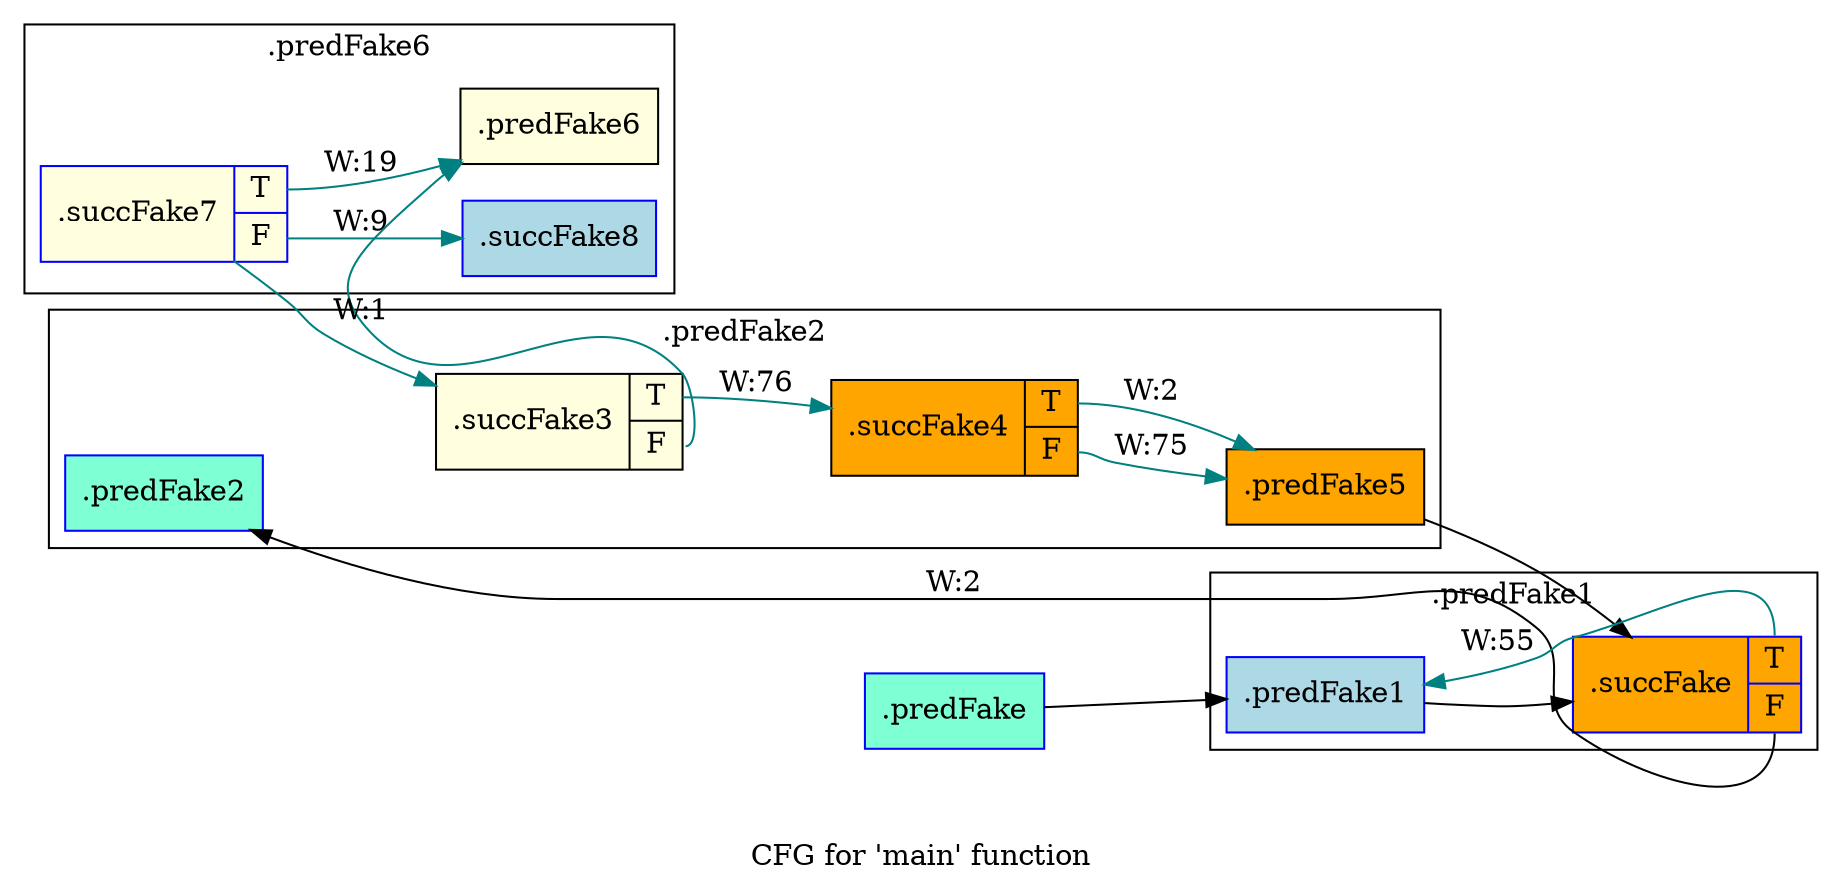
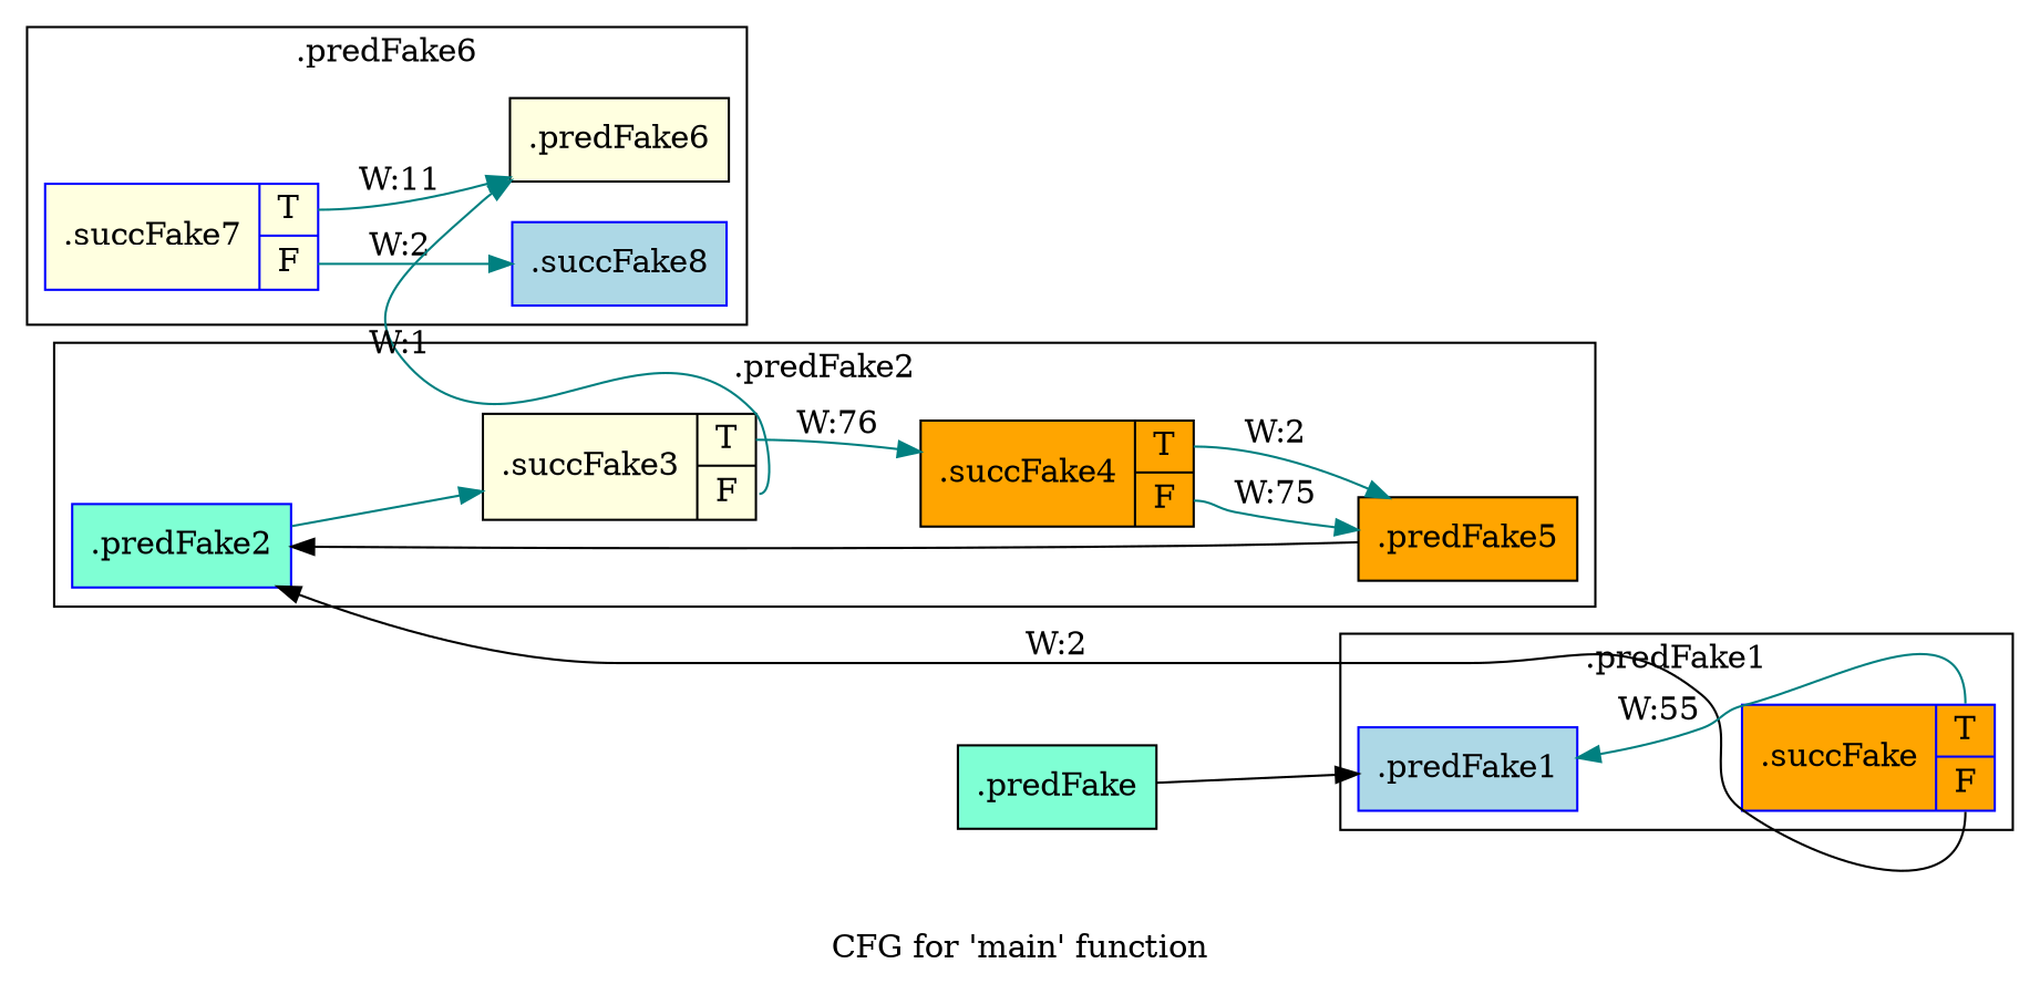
  digraph {
    label="CFG for 'main' function"
    rankdir=LR
    node [color=blue filename="../../../../../Sources/conv/tb_conv.cpp" fillcolor=lightyellow linenumber=137 shape=record style=filled]
    edge [color=teal execusionnum=1 filename="../../../../../Sources/conv/tb_conv.cpp"]
    n1 [fillcolor=lightblue label="{.succFake8}" linenumber=146]
    n2 [color=black label="{.predFake6}"]
    n3 [label="{.succFake7|{<s0>T|<s1>F}}"]
    n4 [fillcolor=aquamarine label="{.predFake2}" linenumber=124]
    n5 [color=black label="{.succFake3|{<s0>T|<s1>F}}" linenumber=124]
    n6 [color=black fillcolor=orange label="{.succFake4|{<s0>T|<s1>F}}" linenumber=126]
    n7 [color=black fillcolor=orange label="{.predFake5}" linenumber=128]
    n8 [fillcolor=lightblue label="{.predFake1}" linenumber=114]
    n9 [fillcolor=orange label="{.succFake|{<s0>T|<s1>F}}" linenumber=114]
-   n10 [fillcolor=aquamarine label="{.predFake}" filename="" linenumber=""]
+   n10 [color=black fillcolor=aquamarine label="{.predFake}" filename="" linenumber=""]
    subgraph cluster_1 {
      invocationtime=2
      label=".predFake6"
      tripcount=18
      n1
      n2
      n3
    }
    subgraph cluster_2 {
      invocationtime=2
      label=".predFake2"
      tripcount=75
      n4
      n5
      n6
      n7
    }
    subgraph cluster_3 {
      invocationtime=1
      label=".predFake1"
      tripcount=54
      n8
      n9
    }
-   n3 -> n1 [callList="_Z15print_outputMatPiiii:143" label="W:9" tailport=s1]
-   n3 -> n2 [execusionnum=18 label="W:19" memoryops="; outputMap_write:139" tailport=s0]
-   n3 -> n5 [execusionnum=76]
+   n3 -> n1 [callList="_Z15print_outputMatPiiii:143" label="W:2" tailport=s1]
+   n3 -> n2 [execusionnum=18 label="W:11" memoryops="; outputMap_write:139" tailport=s0]
+   n4 -> n5 [execusionnum=76]
    n5 -> n2 [callList="1:134" label="W:1" tailport=s1]
    n5 -> n6 [execusionnum=75 label="W:76" tailport=s0]
    n6 -> n7 [label="W:2" tailport=s0]
    n6 -> n7 [execusionnum=74 label="W:75" tailport=s1]
-   n7 -> n9 [color=black execusionnum=75]
-   n8 -> n9 [color=black execusionnum=55]
+   n7 -> n4 [color=black execusionnum=75]
    n9 -> n4 [color=black label="W:2" tailport=s1]
    n9 -> n8 [execusionnum=54 label="W:55" tailport=s0]
    n10 -> n8 [callList="_Z11initVectorsv:108" color=black]
  }
